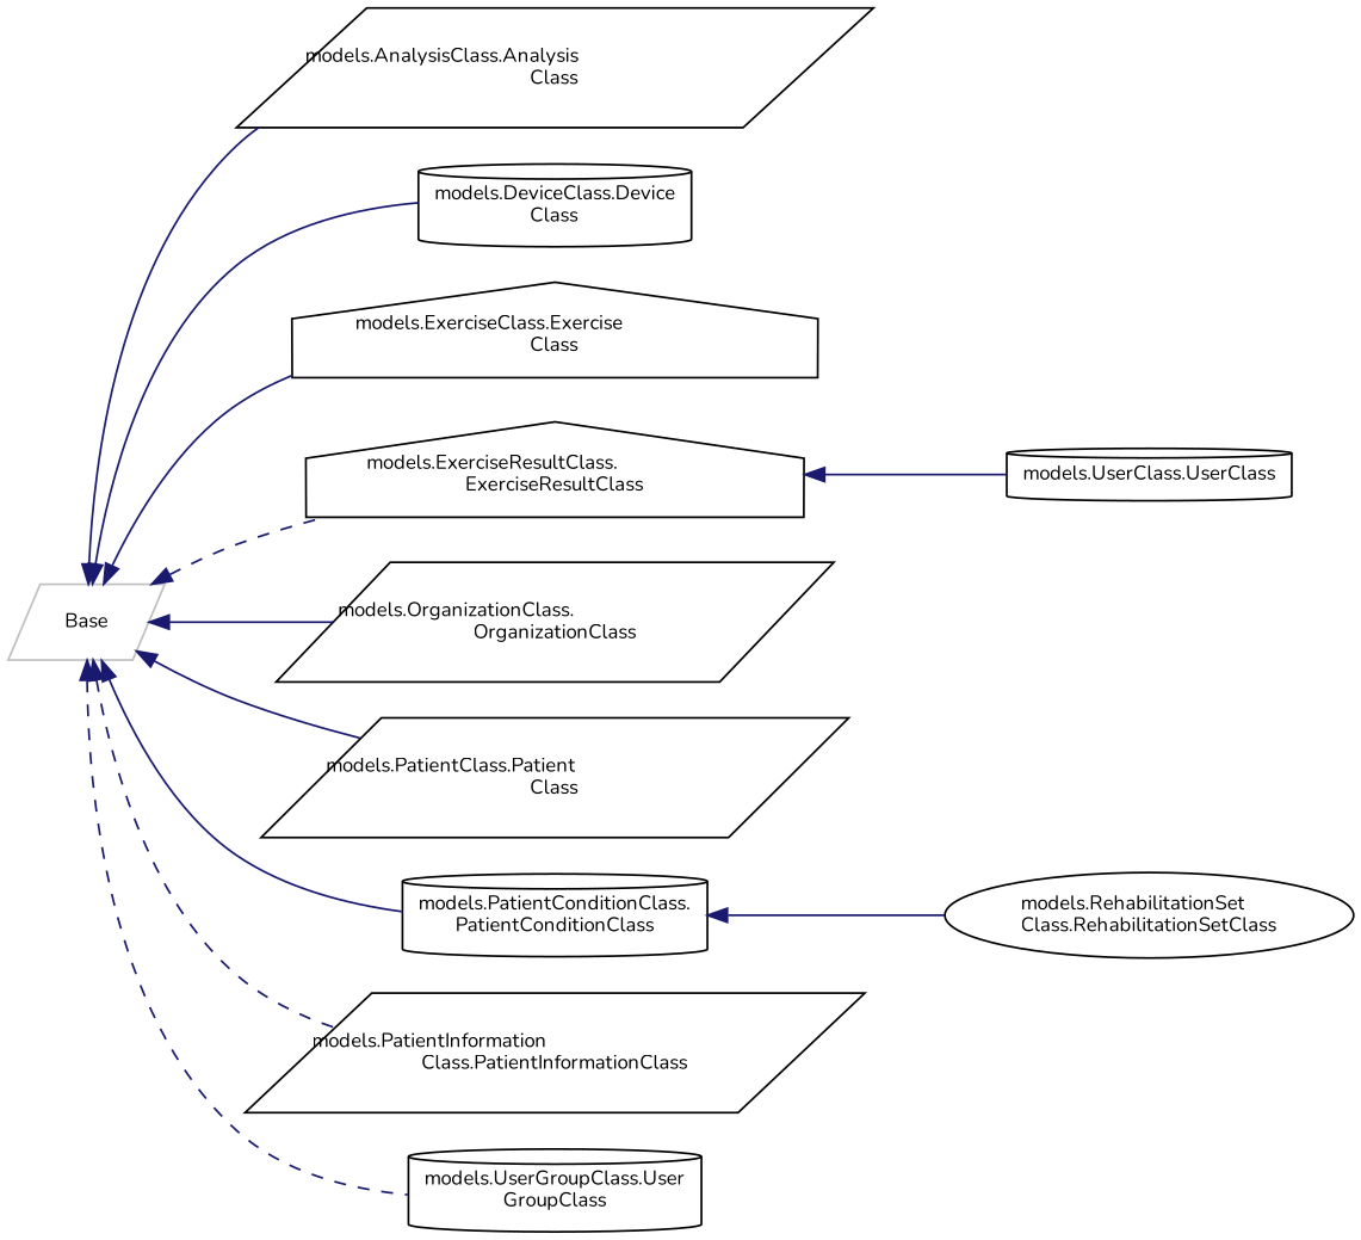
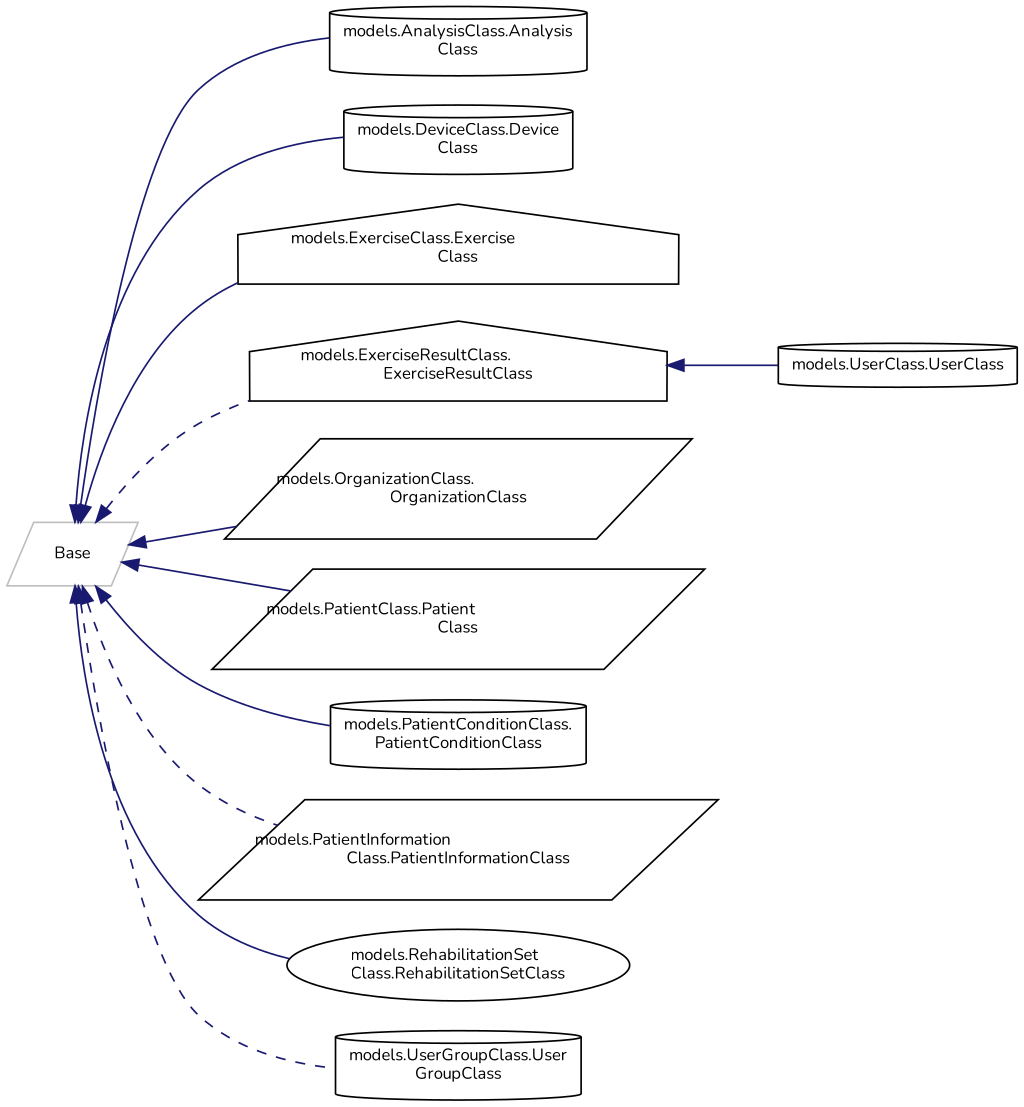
  digraph {
    fontname=Nunito
    rankdir=LR
    node [color=black fillcolor=white fontname=Nunito fontsize=10 shape=parallelogram style=filled]
    edge [color=midnightblue dir=back fontname=Nunito fontsize=10 labelfontname=Helvetica labelfontsize=10 style=solid]
    n1 [color=grey75 height=0.2 label=Base width=0.4]
-   n2 [height=0.2 label="models.AnalysisClass.Analysis\lClass" width=0.4]
+   n2 [height=0.2 label="models.AnalysisClass.Analysis\lClass" shape=cylinder width=0.4]
    n3 [height=0.2 label="models.DeviceClass.Device\lClass" shape=cylinder width=0.4]
    n4 [height=0.2 label="models.ExerciseClass.Exercise\lClass" shape=house width=0.4]
    n5 [height=0.2 label="models.ExerciseResultClass.\lExerciseResultClass" shape=house width=0.4]
    n6 [height=0.2 label="models.OrganizationClass.\lOrganizationClass" width=0.4]
    n7 [height=0.2 label="models.PatientClass.Patient\lClass" width=0.4]
    n8 [height=0.2 label="models.PatientConditionClass.\lPatientConditionClass" shape=cylinder width=0.4]
    n9 [height=0.2 label="models.PatientInformation\lClass.PatientInformationClass" width=0.4]
    n10 [height=0.2 label="models.RehabilitationSet\lClass.RehabilitationSetClass" shape=ellipse width=0.4]
    n11 [height=0.2 label="models.UserGroupClass.User\lGroupClass" shape=cylinder width=0.4]
    n12 [height=0.2 label="models.UserClass.UserClass" shape=cylinder width=0.4]
    n1 -> n2
    n1 -> n3
    n1 -> n4
    n1 -> n5 [style=dashed]
    n1 -> n6
    n1 -> n7
    n1 -> n8
    n1 -> n9 [style=dashed]
-   n8 -> n10
+   n1 -> n10
    n1 -> n11 [style=dashed]
    n5 -> n12
  }
